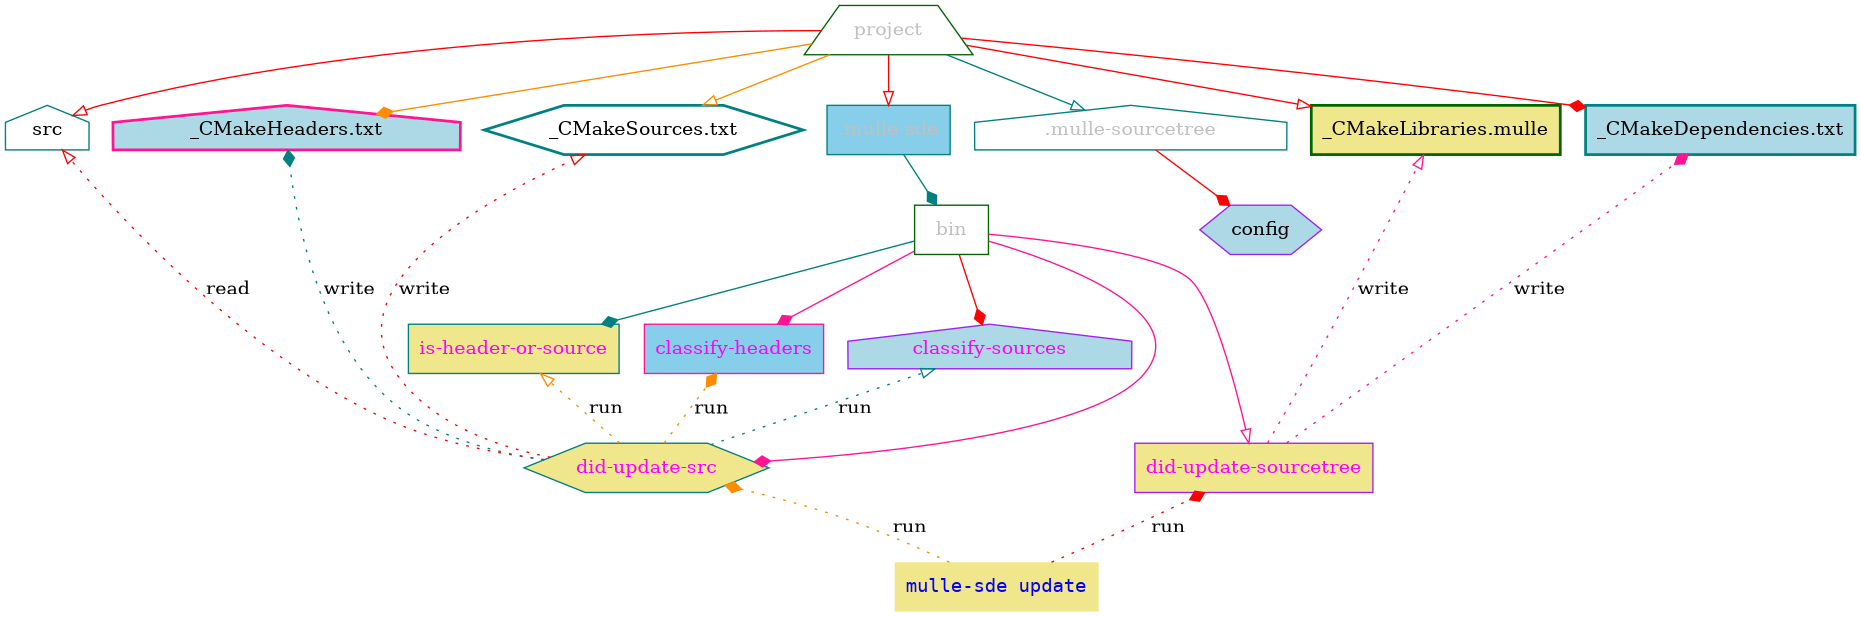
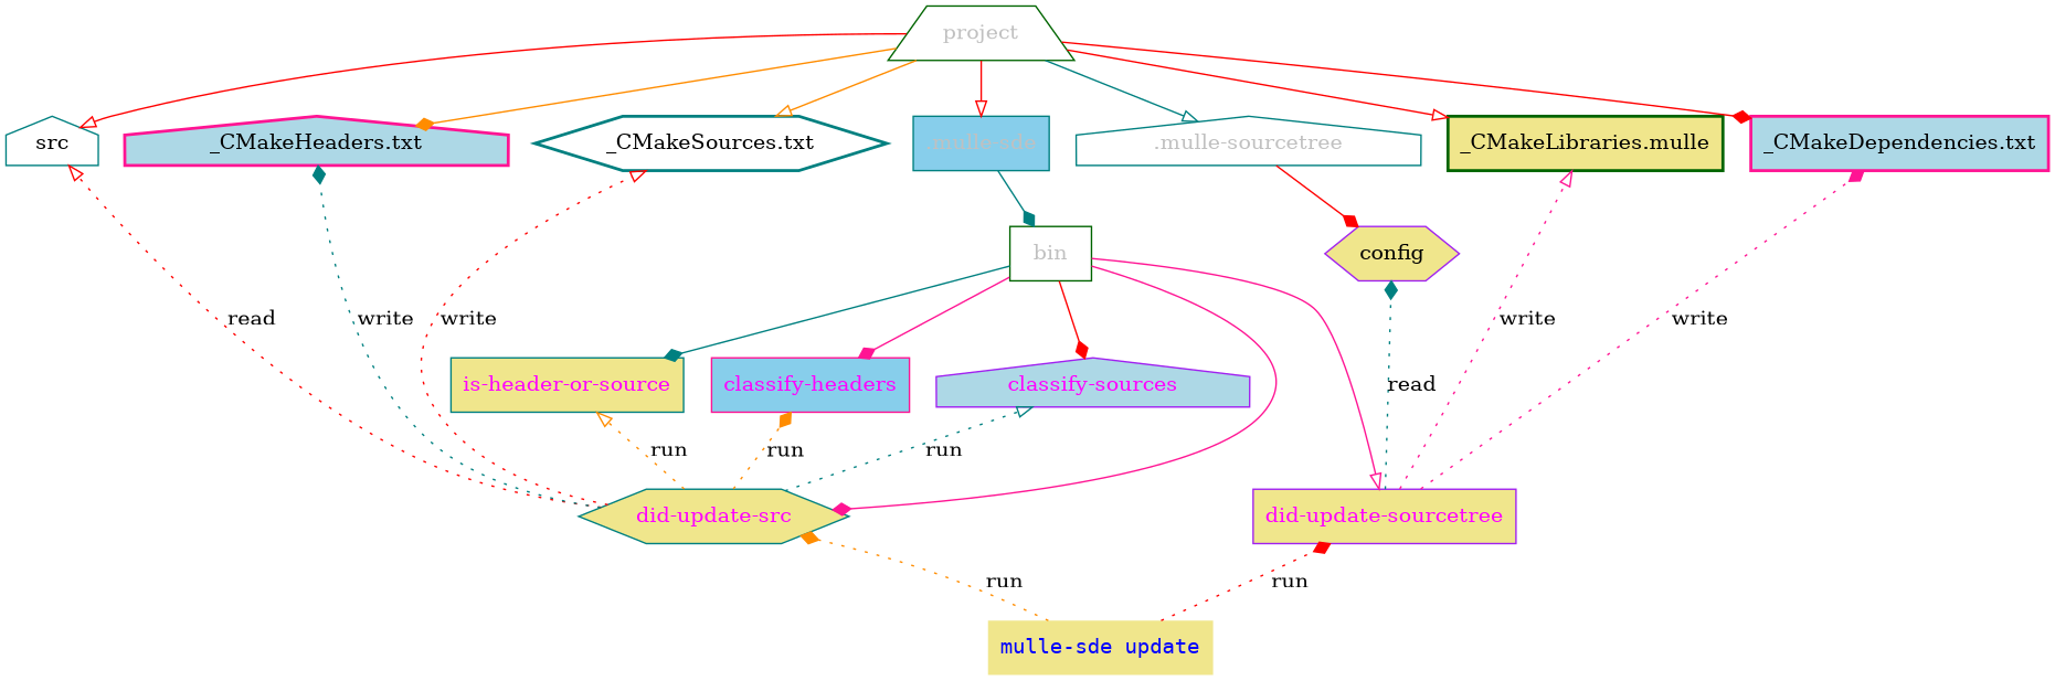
  digraph {
    rankdir=TD
    node [color=teal fillcolor=khaki shape=box style=filled]
    edge [arrowhead=diamond color=red]
    project [color=darkgreen fillcolor=white fontcolor=gray shape=trapezium]
    src [fillcolor=white shape=house]
    ".mulle-sde" [fillcolor=skyblue fontcolor=gray]
    ".mulle-sourcetree" [fillcolor=white fontcolor=gray shape=house]
    "_CMakeHeaders.txt" [color=deeppink fillcolor=lightblue penwidth=2 shape=house]
    "_CMakeSources.txt" [fillcolor=white penwidth=2 shape=hexagon]
    n7 [color=darkgreen label="_CMakeLibraries.mulle" penwidth=2]
-   "_CMakeDependencies.txt" [fillcolor=lightblue penwidth=2]
+   "_CMakeDependencies.txt" [color=deeppink fillcolor=lightblue penwidth=2]
    bin [color=darkgreen fillcolor=white fontcolor=gray]
-   config [color=purple fillcolor=lightblue shape=hexagon]
+   config [color=purple shape=hexagon]
    "is-header-or-source" [fontcolor=magenta]
    "classify-headers" [color=deeppink fillcolor=skyblue fontcolor=magenta]
    "classify-sources" [color=purple fillcolor=lightblue fontcolor=magenta shape=house]
    "did-update-src" [fontcolor=magenta shape=hexagon]
    "did-update-sourcetree" [color=purple fontcolor=magenta]
    "mulle-sde update" [color=darkgreen fontcolor=blue fontname=monospace shape=none]
    subgraph sub_1 {
      rank=same
      project
    }
    subgraph sub_2 {
      rank=same
      src
      ".mulle-sde"
      ".mulle-sourcetree"
      "_CMakeHeaders.txt"
      "_CMakeSources.txt"
      n7
      "_CMakeDependencies.txt"
    }
    subgraph sub_3 {
      rank=same
      bin
      config
    }
    subgraph sub_4 {
      rank=same
      "is-header-or-source"
      "classify-headers"
      "classify-sources"
    }
    subgraph sub_5 {
      rank=same
      "did-update-src"
      "did-update-sourcetree"
    }
    subgraph sub_6 {
      rank=last
      "mulle-sde update"
    }
    project -> src [arrowhead=onormal]
    project -> ".mulle-sde" [arrowhead=onormal fontcolor=gray]
    project -> ".mulle-sourcetree" [arrowhead=onormal color=teal fontcolor=gray]
    project -> "_CMakeHeaders.txt" [color=darkorange]
    project -> "_CMakeSources.txt" [arrowhead=onormal color=darkorange]
    project -> n7 [arrowhead=onormal]
    project -> "_CMakeDependencies.txt"
    ".mulle-sde" -> bin [color=teal]
    ".mulle-sourcetree" -> config
    bin -> "is-header-or-source" [color=teal]
    bin -> "classify-headers" [color=deeppink]
    bin -> "classify-sources"
    bin -> "did-update-src" [color=deeppink]
    bin -> "did-update-sourcetree" [arrowhead=onormal color=deeppink]
    "is-header-or-source" -> "did-update-src" [style=invis arrowhead="" color=""]
    "did-update-src" -> src [arrowhead=onormal label=read style=dotted]
    "did-update-src" -> "_CMakeHeaders.txt" [color=teal label=write style=dotted]
    "did-update-src" -> "_CMakeSources.txt" [arrowhead=onormal label=write style=dotted]
    "did-update-src" -> "is-header-or-source" [arrowhead=onormal color=darkorange label=run style=dotted]
    "did-update-src" -> "classify-headers" [color=darkorange label=run style=dotted]
    "did-update-src" -> "classify-sources" [arrowhead=onormal color=teal label=run style=dotted]
    "did-update-src" -> "mulle-sde update" [style=invis arrowhead="" color=""]
    "did-update-sourcetree" -> n7 [arrowhead=onormal color=deeppink label=write style=dotted]
    "did-update-sourcetree" -> "_CMakeDependencies.txt" [color=deeppink label=write style=dotted]
+   "did-update-sourcetree" -> config [color=teal label=read style=dotted]
    "did-update-sourcetree" -> "mulle-sde update" [style=invis arrowhead="" color=""]
    "mulle-sde update" -> "did-update-src" [color=darkorange label=run style=dotted]
    "mulle-sde update" -> "did-update-sourcetree" [label=run style=dotted]
  }
